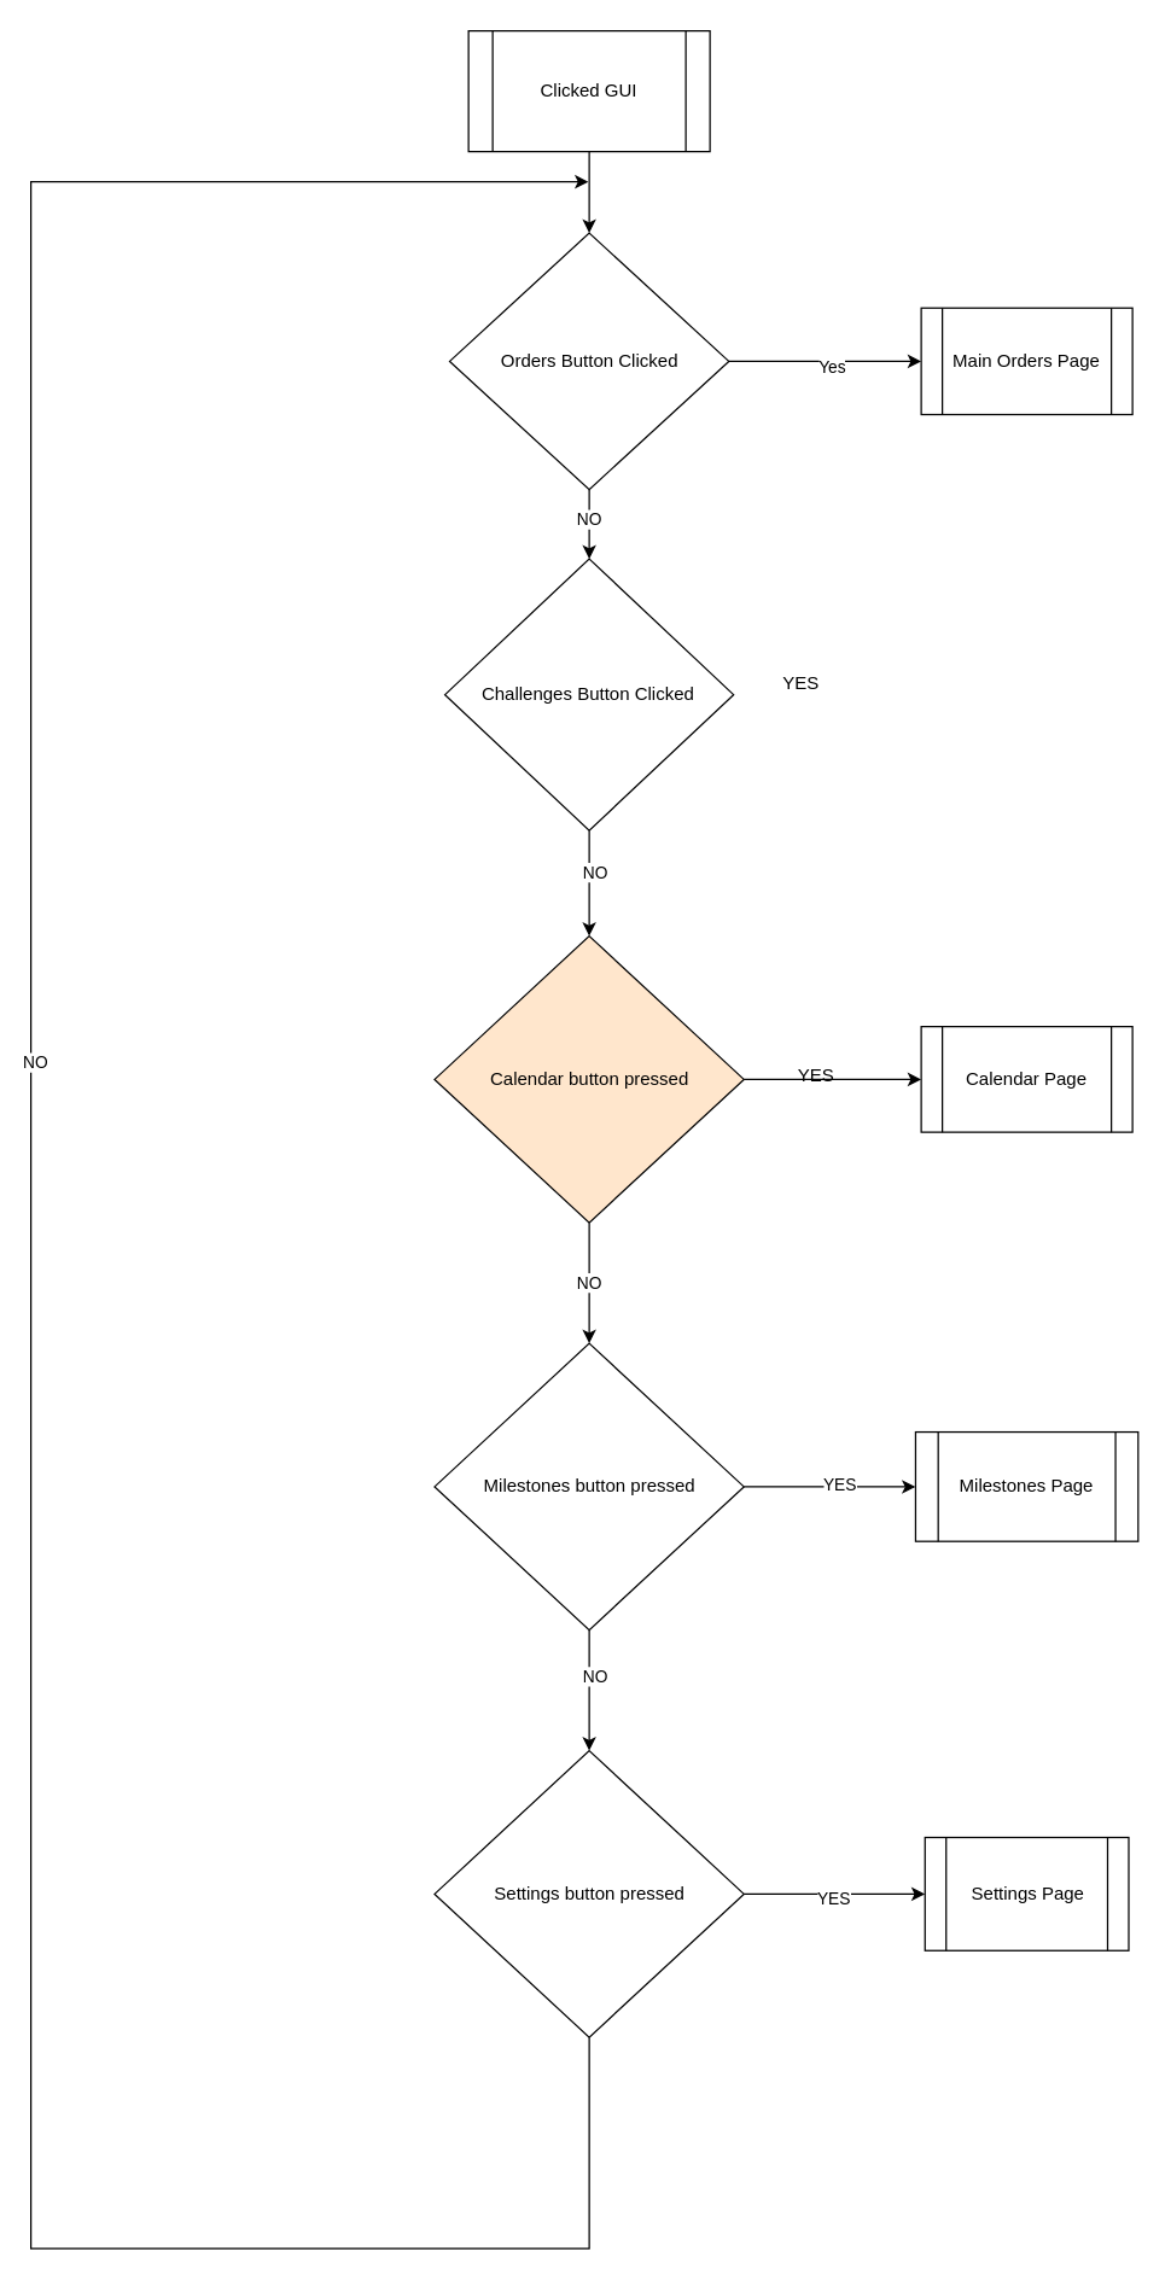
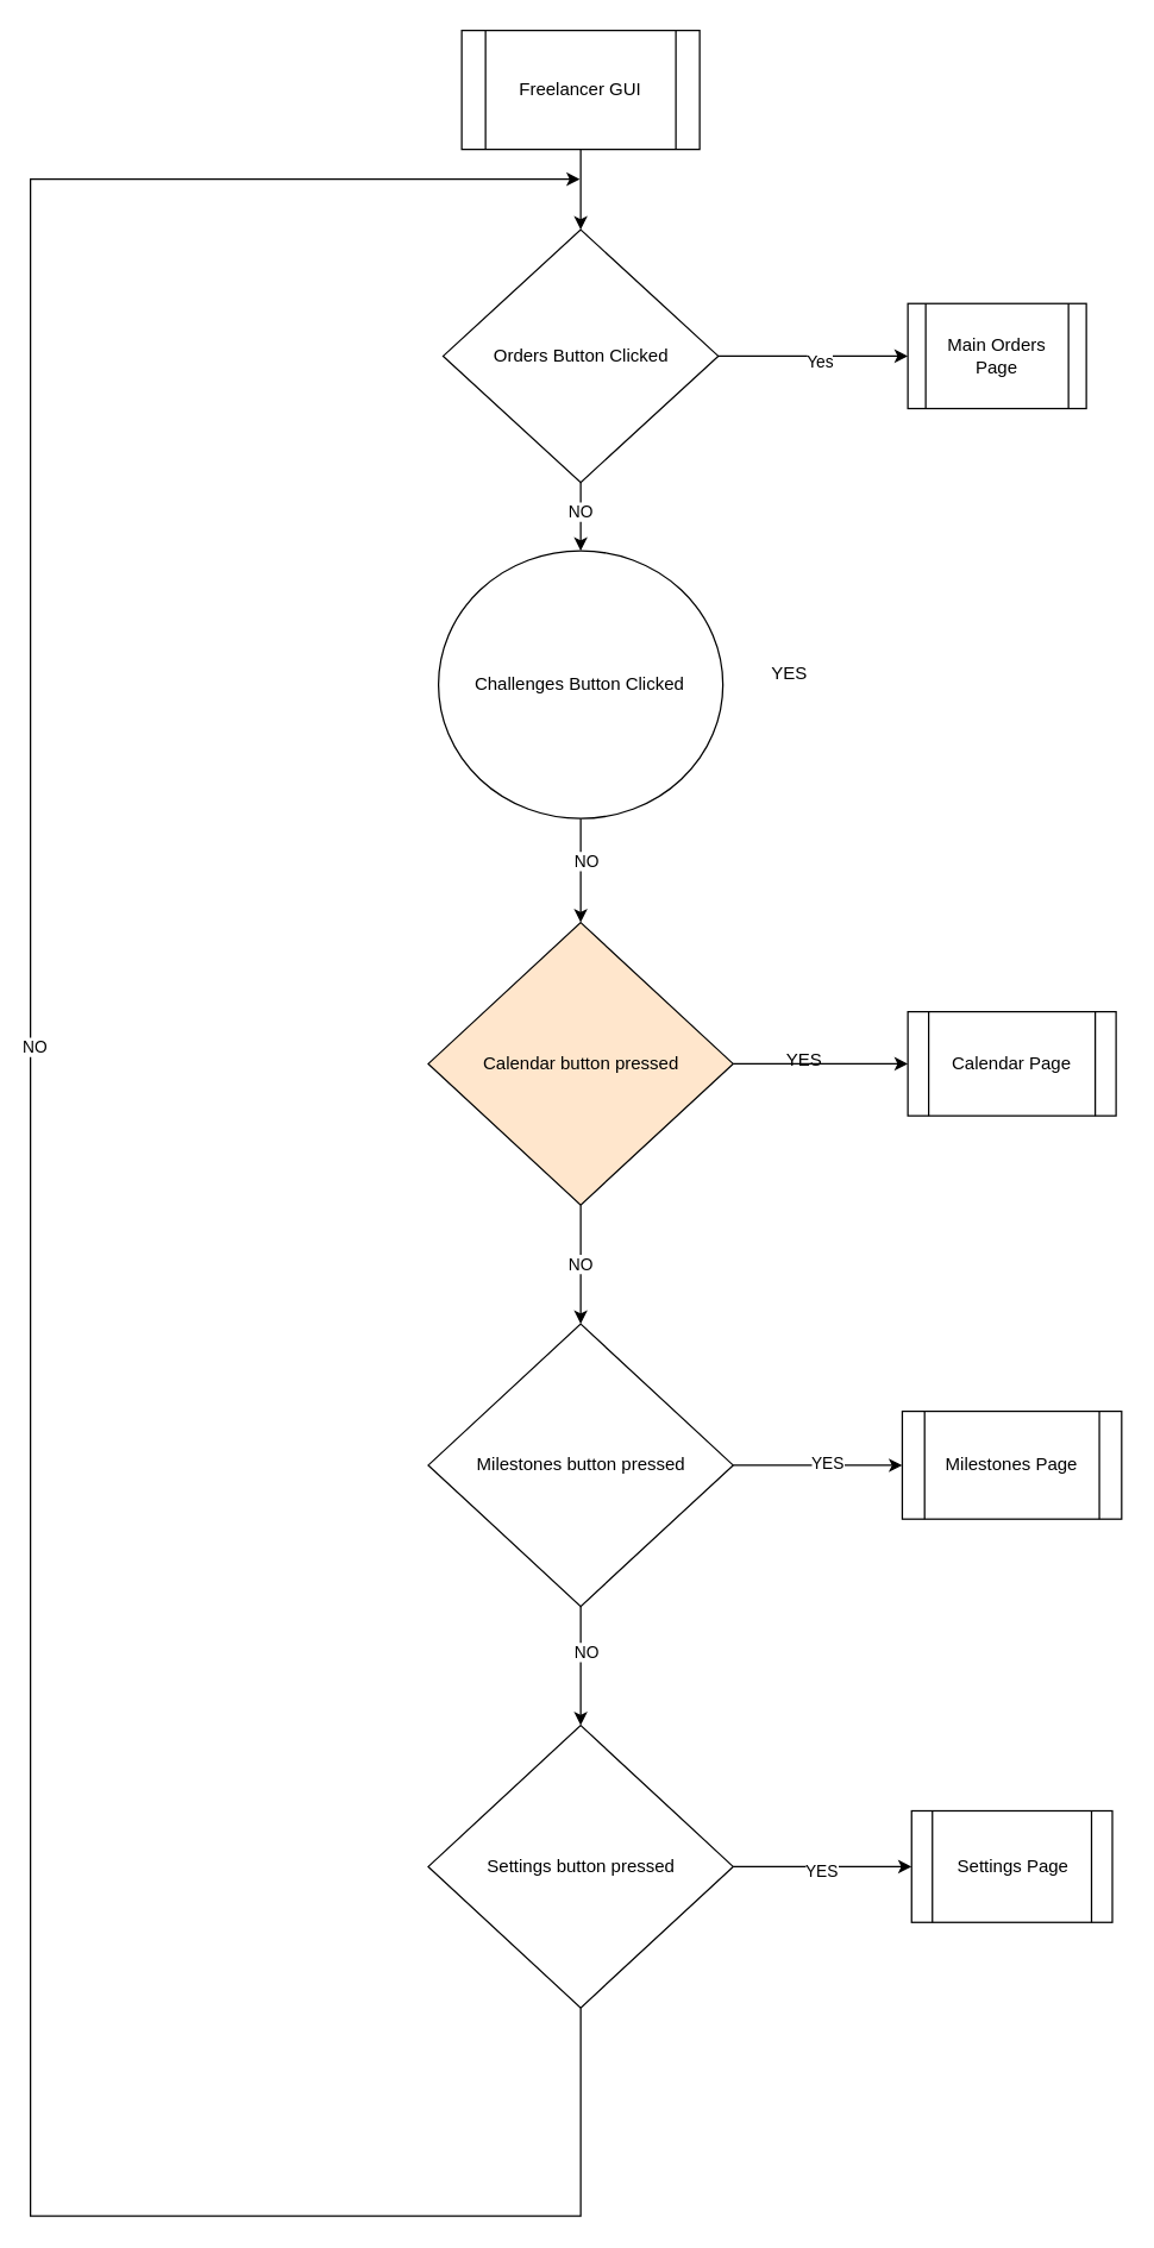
  <mxCell id="0" />
  <mxCell id="1" parent="0" />
  <mxCell id="2" value="" style="edgeStyle=orthogonalEdgeStyle;rounded=0;orthogonalLoop=1;jettySize=auto;html=1;" parent="1" source="3" target="8" edge="1"><mxGeometry relative="1" as="geometry" /></mxCell>
- <mxCell id="3" value="Clicked GUI" style="shape=process;whiteSpace=wrap;html=1;backgroundOutline=1;" parent="1" vertex="1"><mxGeometry x="310" y="20" width="160" height="80" as="geometry" /></mxCell>
+ <mxCell id="3" value="Freelancer GUI" style="shape=process;whiteSpace=wrap;html=1;backgroundOutline=1;" parent="1" vertex="1"><mxGeometry x="310" y="20" width="160" height="80" as="geometry" /></mxCell>
  <mxCell id="4" value="" style="edgeStyle=orthogonalEdgeStyle;rounded=0;orthogonalLoop=1;jettySize=auto;html=1;" parent="1" source="8" target="11" edge="1"><mxGeometry relative="1" as="geometry" /></mxCell>
  <mxCell id="5" value="NO" style="edgeLabel;html=1;align=center;verticalAlign=middle;resizable=0;points=[];" parent="4" vertex="1" connectable="0"><mxGeometry x="-0.178" y="-1" relative="1" as="geometry"><mxPoint as="offset" /></mxGeometry></mxCell>
  <mxCell id="6" value="" style="edgeStyle=orthogonalEdgeStyle;rounded=0;orthogonalLoop=1;jettySize=auto;html=1;" parent="1" source="8" target="15" edge="1"><mxGeometry relative="1" as="geometry" /></mxCell>
  <mxCell id="7" value="Yes" style="edgeLabel;html=1;align=center;verticalAlign=middle;resizable=0;points=[];" parent="6" vertex="1" connectable="0"><mxGeometry x="0.069" y="-3" relative="1" as="geometry"><mxPoint as="offset" /></mxGeometry></mxCell>
  <mxCell id="8" value="Orders Button Clicked" style="rhombus;whiteSpace=wrap;html=1;" parent="1" vertex="1"><mxGeometry x="297.5" y="154" width="185" height="170" as="geometry" /></mxCell>
  <mxCell id="9" value="" style="edgeStyle=orthogonalEdgeStyle;rounded=0;orthogonalLoop=1;jettySize=auto;html=1;" parent="1" source="11" target="14" edge="1"><mxGeometry relative="1" as="geometry" /></mxCell>
  <mxCell id="10" value="NO" style="edgeLabel;html=1;align=center;verticalAlign=middle;resizable=0;points=[];" parent="9" vertex="1" connectable="0"><mxGeometry x="-0.195" y="3" relative="1" as="geometry"><mxPoint as="offset" /></mxGeometry></mxCell>
- <mxCell id="11" value="Challenges Button Clicked" style="rhombus;whiteSpace=wrap;html=1;" parent="1" vertex="1"><mxGeometry x="294.38" y="370" width="191.25" height="180" as="geometry" /></mxCell>
+ <mxCell id="11" value="Challenges Button Clicked" style="ellipse;whiteSpace=wrap;html=1;" parent="1" vertex="1"><mxGeometry x="294.38" y="370" width="191.25" height="180" as="geometry" /></mxCell>
  <mxCell id="12" value="" style="edgeStyle=orthogonalEdgeStyle;rounded=0;orthogonalLoop=1;jettySize=auto;html=1;" parent="1" source="14" target="16" edge="1"><mxGeometry relative="1" as="geometry" /></mxCell>
  <mxCell id="13" value="NO" style="edgeStyle=orthogonalEdgeStyle;rounded=0;orthogonalLoop=1;jettySize=auto;html=1;" parent="1" source="14" target="21" edge="1"><mxGeometry relative="1" as="geometry" /></mxCell>
  <mxCell id="14" value="Calendar button pressed" style="rhombus;whiteSpace=wrap;html=1;fillColor=#ffe6cc;" parent="1" vertex="1"><mxGeometry x="287.5" y="620" width="205" height="190" as="geometry" /></mxCell>
- <mxCell id="15" value="Main Orders Page" style="shape=process;whiteSpace=wrap;html=1;backgroundOutline=1;" parent="1" vertex="1"><mxGeometry x="610" y="203.69" width="140" height="70.62" as="geometry" /></mxCell>
+ <mxCell id="15" value="Main Orders Page" style="shape=process;whiteSpace=wrap;html=1;backgroundOutline=1;" parent="1" vertex="1"><mxGeometry x="610" y="203.69" width="120" height="70.62" as="geometry" /></mxCell>
  <mxCell id="16" value="Calendar Page" style="shape=process;whiteSpace=wrap;html=1;backgroundOutline=1;" parent="1" vertex="1"><mxGeometry x="610" y="680" width="140" height="70" as="geometry" /></mxCell>
  <mxCell id="17" value="" style="edgeStyle=orthogonalEdgeStyle;rounded=0;orthogonalLoop=1;jettySize=auto;html=1;" parent="1" source="21" target="22" edge="1"><mxGeometry relative="1" as="geometry" /></mxCell>
  <mxCell id="18" value="YES" style="edgeLabel;html=1;align=center;verticalAlign=middle;resizable=0;points=[];" parent="17" vertex="1" connectable="0"><mxGeometry x="0.084" y="2" relative="1" as="geometry"><mxPoint x="1" as="offset" /></mxGeometry></mxCell>
  <mxCell id="19" value="" style="edgeStyle=orthogonalEdgeStyle;rounded=0;orthogonalLoop=1;jettySize=auto;html=1;" parent="1" source="21" target="27" edge="1"><mxGeometry relative="1" as="geometry" /></mxCell>
  <mxCell id="20" value="NO" style="edgeLabel;html=1;align=center;verticalAlign=middle;resizable=0;points=[];" parent="19" vertex="1" connectable="0"><mxGeometry x="-0.281" y="3" relative="1" as="geometry"><mxPoint y="1" as="offset" /></mxGeometry></mxCell>
  <mxCell id="21" value="Milestones button pressed" style="rhombus;whiteSpace=wrap;html=1;" parent="1" vertex="1"><mxGeometry x="287.5" y="890" width="205" height="190" as="geometry" /></mxCell>
  <mxCell id="22" value="Milestones Page" style="shape=process;whiteSpace=wrap;html=1;backgroundOutline=1;" parent="1" vertex="1"><mxGeometry x="606.25" y="948.75" width="147.5" height="72.5" as="geometry" /></mxCell>
  <mxCell id="23" value="" style="edgeStyle=orthogonalEdgeStyle;rounded=0;orthogonalLoop=1;jettySize=auto;html=1;" parent="1" source="27" target="28" edge="1"><mxGeometry relative="1" as="geometry" /></mxCell>
  <mxCell id="24" value="YES" style="edgeLabel;html=1;align=center;verticalAlign=middle;resizable=0;points=[];" parent="23" vertex="1" connectable="0"><mxGeometry x="-0.031" y="-2" relative="1" as="geometry"><mxPoint x="1" as="offset" /></mxGeometry></mxCell>
  <mxCell id="25" style="edgeStyle=orthogonalEdgeStyle;rounded=0;orthogonalLoop=1;jettySize=auto;html=1;exitX=0.5;exitY=1;exitDx=0;exitDy=0;" parent="1" source="27" edge="1"><mxGeometry relative="1" as="geometry"><mxPoint x="389.471" y="120" as="targetPoint" /><Array as="points"><mxPoint x="390" y="1490" /><mxPoint x="20" y="1490" /><mxPoint x="20" y="120" /></Array></mxGeometry></mxCell>
  <mxCell id="26" value="NO" style="edgeLabel;html=1;align=center;verticalAlign=middle;resizable=0;points=[];" parent="25" vertex="1" connectable="0"><mxGeometry x="0.152" y="-2" relative="1" as="geometry"><mxPoint y="-1" as="offset" /></mxGeometry></mxCell>
  <mxCell id="27" value="Settings button pressed" style="rhombus;whiteSpace=wrap;html=1;" parent="1" vertex="1"><mxGeometry x="287.5" y="1160" width="205" height="190" as="geometry" /></mxCell>
  <mxCell id="28" value="Settings Page" style="shape=process;whiteSpace=wrap;html=1;backgroundOutline=1;" parent="1" vertex="1"><mxGeometry x="612.5" y="1217.5" width="135" height="75" as="geometry" /></mxCell>
  <mxCell id="29" value="YES" style="text;html=1;align=center;verticalAlign=middle;resizable=0;points=[];autosize=1;strokeColor=none;fillColor=none;" parent="1" vertex="1"><mxGeometry x="505" y="438" width="50" height="30" as="geometry" /></mxCell>
  <mxCell id="30" value="YES" style="text;html=1;align=center;verticalAlign=middle;resizable=0;points=[];autosize=1;strokeColor=none;fillColor=none;" parent="1" vertex="1"><mxGeometry x="515" y="698" width="50" height="30" as="geometry" /></mxCell>
